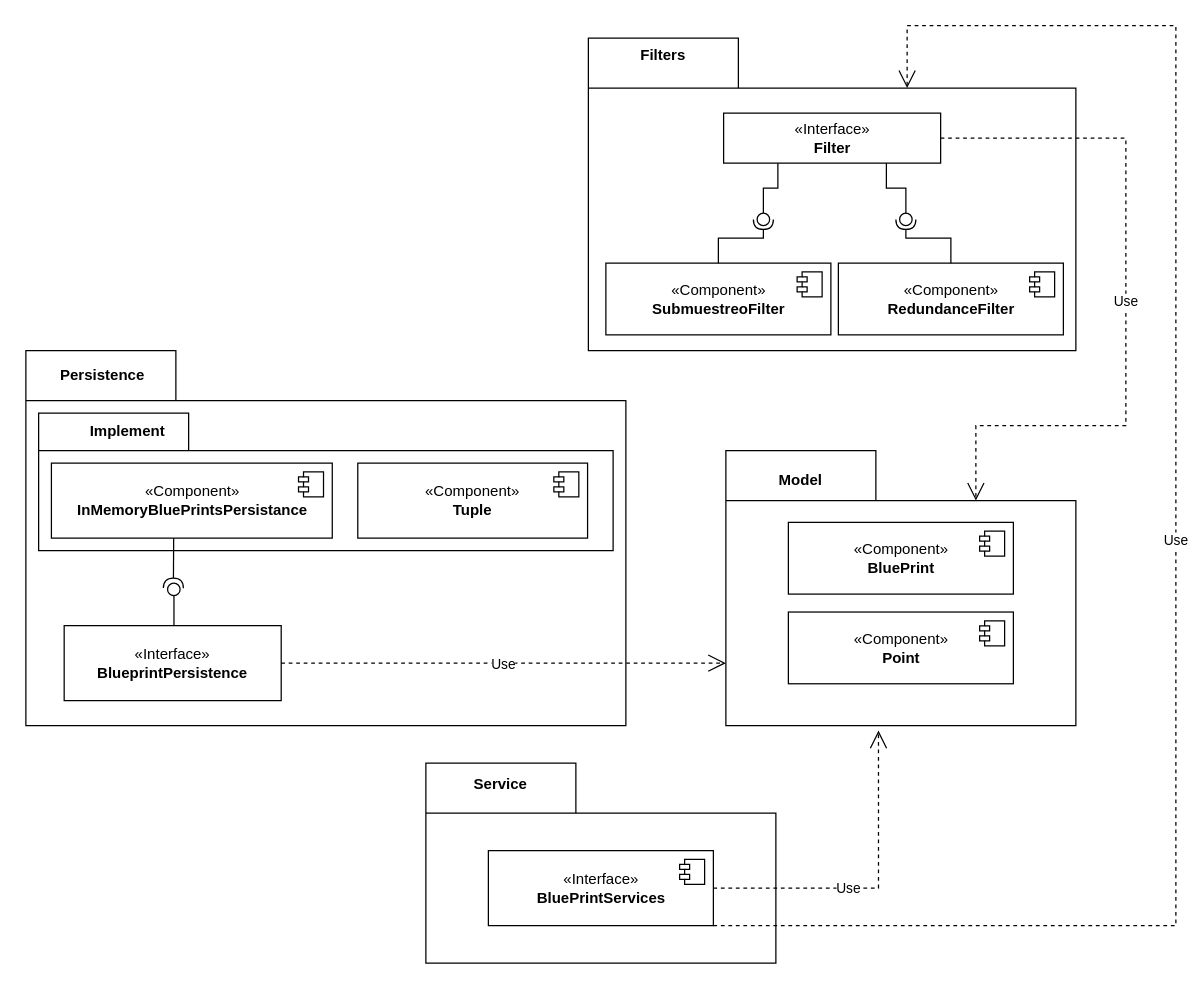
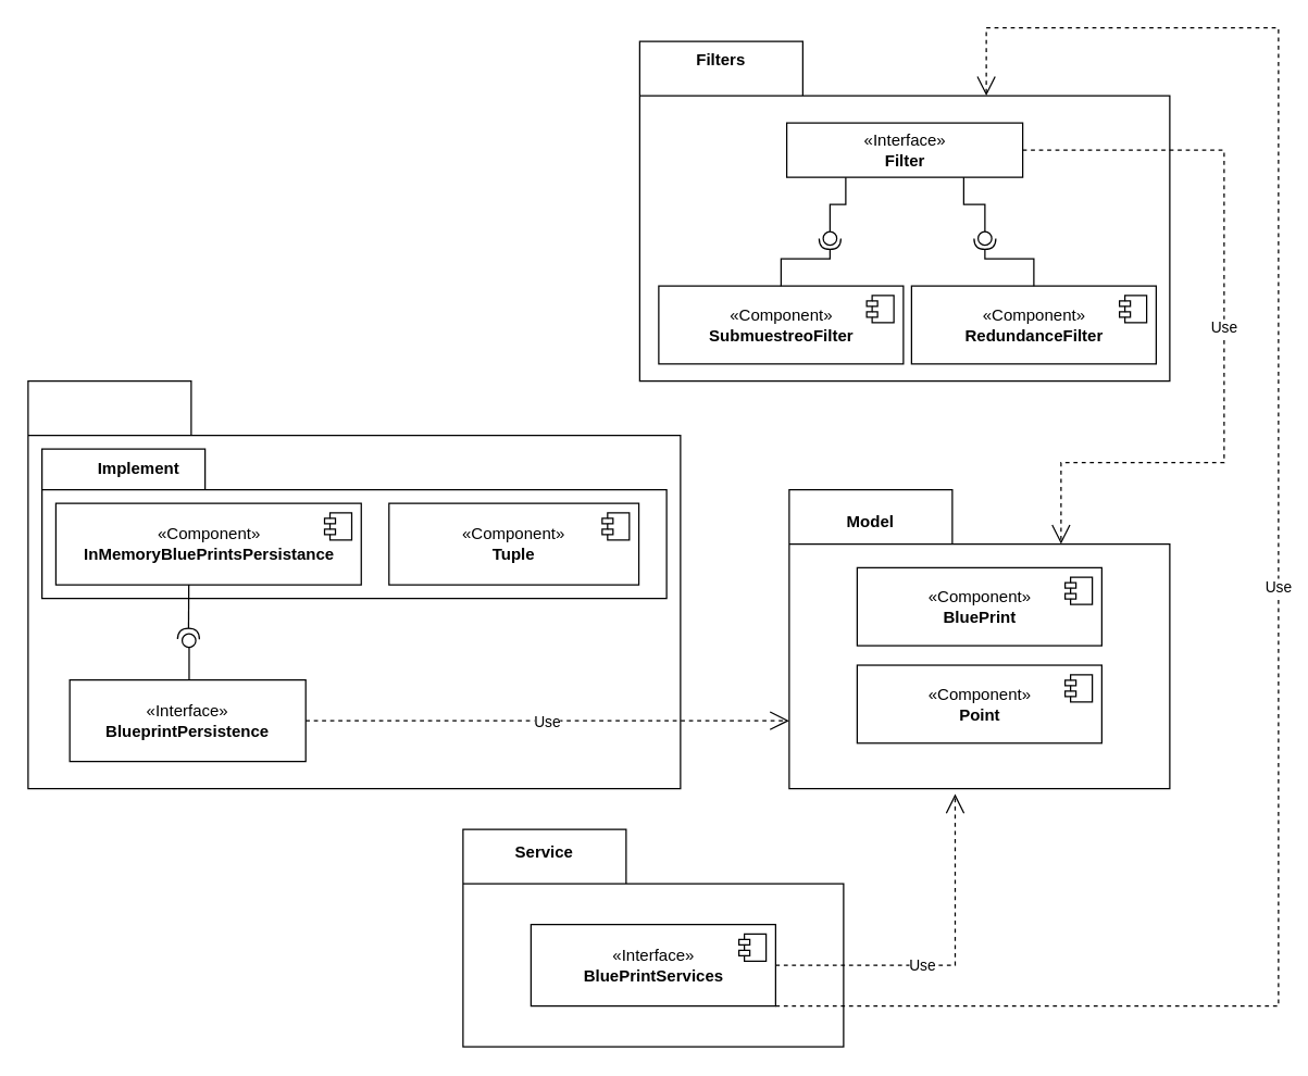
  <mxCell id="0" />
  <mxCell id="1" parent="0" />
  <mxCell id="2" value="" style="group" vertex="1" connectable="0" parent="1"><mxGeometry x="580" y="360" width="280" height="220" as="geometry" /></mxCell>
  <mxCell id="3" value="&lt;h3 style=&quot;border-color: var(--border-color);&quot;&gt;&lt;br&gt;&lt;/h3&gt;" style="shape=folder;fontStyle=1;spacingTop=10;tabWidth=120;tabHeight=40;tabPosition=left;html=1;align=center;noLabel=0;labelPosition=center;verticalLabelPosition=middle;verticalAlign=middle;" vertex="1" parent="2"><mxGeometry width="280" height="220" as="geometry" /></mxCell>
  <mxCell id="4" value="«Component»&lt;br&gt;&lt;b style=&quot;border-color: var(--border-color);&quot;&gt;BluePrint&lt;/b&gt;" style="html=1;dropTarget=0;" vertex="1" parent="2"><mxGeometry x="50" y="57.391" width="180" height="57.391" as="geometry" /></mxCell>
  <mxCell id="5" value="" style="shape=module;jettyWidth=8;jettyHeight=4;" vertex="1" parent="4"><mxGeometry x="1" width="20" height="20" relative="1" as="geometry"><mxPoint x="-27" y="7" as="offset" /></mxGeometry></mxCell>
  <mxCell id="6" value="&lt;b&gt;Model&lt;/b&gt;" style="text;html=1;strokeColor=none;fillColor=none;align=center;verticalAlign=middle;whiteSpace=wrap;rounded=0;" vertex="1" parent="2"><mxGeometry x="30" y="9.565" width="60" height="28.696" as="geometry" /></mxCell>
  <mxCell id="7" value="«Component»&lt;br&gt;&lt;b style=&quot;border-color: var(--border-color);&quot;&gt;Point&lt;br&gt;&lt;/b&gt;" style="html=1;dropTarget=0;" vertex="1" parent="2"><mxGeometry x="50" y="129.13" width="180" height="57.391" as="geometry" /></mxCell>
  <mxCell id="8" value="" style="shape=module;jettyWidth=8;jettyHeight=4;" vertex="1" parent="7"><mxGeometry x="1" width="20" height="20" relative="1" as="geometry"><mxPoint x="-27" y="7" as="offset" /></mxGeometry></mxCell>
  <mxCell id="9" value="" style="group" vertex="1" connectable="0" parent="1"><mxGeometry x="20" y="280" width="480" height="300" as="geometry" /></mxCell>
  <mxCell id="10" value="" style="group" vertex="1" connectable="0" parent="9"><mxGeometry width="480.0" height="300" as="geometry" /></mxCell>
  <mxCell id="11" value="&lt;h3 style=&quot;border-color: var(--border-color);&quot;&gt;&lt;br&gt;&lt;/h3&gt;" style="shape=folder;fontStyle=1;spacingTop=10;tabWidth=120;tabHeight=40;tabPosition=left;html=1;align=center;noLabel=0;labelPosition=center;verticalLabelPosition=middle;verticalAlign=middle;" vertex="1" parent="10"><mxGeometry width="480.0" height="300" as="geometry" /></mxCell>
  <mxCell id="12" value="&lt;h3 style=&quot;border-color: var(--border-color);&quot;&gt;&lt;br&gt;&lt;/h3&gt;" style="shape=folder;fontStyle=1;spacingTop=10;tabWidth=120;tabHeight=30;tabPosition=left;html=1;align=center;noLabel=0;labelPosition=center;verticalLabelPosition=middle;verticalAlign=middle;" vertex="1" parent="10"><mxGeometry x="10.213" y="50" width="459.574" height="110" as="geometry" /></mxCell>
  <mxCell id="13" value="«Component»&lt;br&gt;&lt;b style=&quot;border-color: var(--border-color);&quot;&gt;Tuple&lt;br&gt;&lt;/b&gt;" style="html=1;dropTarget=0;" vertex="1" parent="10"><mxGeometry x="265.532" y="90" width="183.83" height="60" as="geometry" /></mxCell>
  <mxCell id="14" value="" style="shape=module;jettyWidth=8;jettyHeight=4;" vertex="1" parent="13"><mxGeometry x="1" width="20" height="20" relative="1" as="geometry"><mxPoint x="-27" y="7" as="offset" /></mxGeometry></mxCell>
  <mxCell id="15" value="" style="group" vertex="1" connectable="0" parent="9"><mxGeometry x="20.426" y="5" width="224.681" height="275" as="geometry" /></mxCell>
  <mxCell id="16" value="«Interface»&lt;br style=&quot;border-color: var(--border-color);&quot;&gt;&lt;b style=&quot;border-color: var(--border-color);&quot;&gt;BlueprintPersistence&lt;/b&gt;" style="html=1;" parent="15" vertex="1"><mxGeometry x="10.213" y="215" width="173.617" height="60" as="geometry" /></mxCell>
- <mxCell id="17" value="&lt;b&gt;Persistence&lt;/b&gt;" style="text;html=1;strokeColor=none;fillColor=none;align=center;verticalAlign=middle;whiteSpace=wrap;rounded=0;" vertex="1" parent="15"><mxGeometry x="10.213" width="61.277" height="30" as="geometry" /></mxCell>
  <mxCell id="18" value="&lt;b&gt;Implement&lt;/b&gt;" style="text;html=1;strokeColor=none;fillColor=none;align=center;verticalAlign=middle;whiteSpace=wrap;rounded=0;" vertex="1" parent="15"><mxGeometry x="30.638" y="45" width="61.277" height="30" as="geometry" /></mxCell>
  <mxCell id="19" value="«Component»&lt;br&gt;&lt;b style=&quot;border-color: var(--border-color);&quot;&gt;InMemoryBluePrintsPersistance&lt;/b&gt;" style="html=1;dropTarget=0;" vertex="1" parent="15"><mxGeometry y="85" width="224.681" height="60" as="geometry" /></mxCell>
  <mxCell id="20" value="" style="shape=module;jettyWidth=8;jettyHeight=4;" vertex="1" parent="19"><mxGeometry x="1" width="20" height="20" relative="1" as="geometry"><mxPoint x="-27" y="7" as="offset" /></mxGeometry></mxCell>
  <mxCell id="21" value="" style="rounded=0;orthogonalLoop=1;jettySize=auto;html=1;endArrow=none;endFill=0;sketch=0;sourcePerimeterSpacing=0;targetPerimeterSpacing=0;" edge="1" parent="15"><mxGeometry relative="1" as="geometry"><mxPoint x="98.043" y="215" as="sourcePoint" /><mxPoint x="98.043" y="191" as="targetPoint" /></mxGeometry></mxCell>
  <mxCell id="22" value="" style="ellipse;whiteSpace=wrap;html=1;align=center;aspect=fixed;resizable=0;points=[];outlineConnect=0;sketch=0;" vertex="1" parent="15"><mxGeometry x="92.936" y="181" width="10" height="10" as="geometry" /></mxCell>
  <mxCell id="23" value="" style="rounded=0;orthogonalLoop=1;jettySize=auto;html=1;endArrow=halfCircle;endFill=0;endSize=6;strokeWidth=1;sketch=0;edgeStyle=elbowEdgeStyle;exitX=0.449;exitY=1.047;exitDx=0;exitDy=0;exitPerimeter=0;" edge="1" parent="15"><mxGeometry relative="1" as="geometry"><mxPoint x="97.818" y="144.82" as="sourcePoint" /><mxPoint x="98.043" y="185" as="targetPoint" /></mxGeometry></mxCell>
  <mxCell id="24" value="" style="group" vertex="1" connectable="0" parent="1"><mxGeometry x="340" y="610" width="280" height="160" as="geometry" /></mxCell>
  <mxCell id="25" value="&lt;h3 style=&quot;border-color: var(--border-color);&quot;&gt;&lt;br&gt;&lt;/h3&gt;" style="shape=folder;fontStyle=1;spacingTop=10;tabWidth=120;tabHeight=40;tabPosition=left;html=1;align=center;noLabel=0;labelPosition=center;verticalLabelPosition=middle;verticalAlign=middle;" vertex="1" parent="24"><mxGeometry width="280" height="160" as="geometry" /></mxCell>
  <mxCell id="26" value="&lt;b&gt;Service&lt;/b&gt;" style="text;html=1;strokeColor=none;fillColor=none;align=center;verticalAlign=middle;whiteSpace=wrap;rounded=0;" vertex="1" parent="24"><mxGeometry x="30" y="6.957" width="60" height="20.87" as="geometry" /></mxCell>
  <mxCell id="27" value="«Interface»&lt;br&gt;&lt;b&gt;BluePrintServices&lt;/b&gt;" style="html=1;dropTarget=0;" vertex="1" parent="24"><mxGeometry x="50" y="70" width="180" height="60" as="geometry" /></mxCell>
  <mxCell id="28" value="" style="shape=module;jettyWidth=8;jettyHeight=4;" vertex="1" parent="27"><mxGeometry x="1" width="20" height="20" relative="1" as="geometry"><mxPoint x="-27" y="7" as="offset" /></mxGeometry></mxCell>
  <mxCell id="29" value="Use" style="endArrow=open;endSize=12;dashed=1;html=1;rounded=0;exitX=1;exitY=0.5;exitDx=0;exitDy=0;edgeStyle=orthogonalEdgeStyle;" edge="1" parent="1" source="16"><mxGeometry width="160" relative="1" as="geometry"><mxPoint x="260" y="540" as="sourcePoint" /><mxPoint x="580" y="530" as="targetPoint" /></mxGeometry></mxCell>
  <mxCell id="30" value="Use" style="endArrow=open;endSize=12;dashed=1;html=1;rounded=0;exitX=1;exitY=0.5;exitDx=0;exitDy=0;entryX=0.436;entryY=1.018;entryDx=0;entryDy=0;entryPerimeter=0;edgeStyle=orthogonalEdgeStyle;" edge="1" parent="1" source="27" target="3"><mxGeometry x="-0.156" width="160" relative="1" as="geometry"><mxPoint x="310" y="590" as="sourcePoint" /><mxPoint x="470" y="590" as="targetPoint" /><mxPoint x="-1" as="offset" /></mxGeometry></mxCell>
  <mxCell id="31" value="" style="group" vertex="1" connectable="0" parent="1"><mxGeometry x="470" y="29.995" width="390" height="250.005" as="geometry" /></mxCell>
  <mxCell id="32" value="&lt;h3 style=&quot;border-color: var(--border-color);&quot;&gt;&lt;br&gt;&lt;/h3&gt;" style="shape=folder;fontStyle=1;spacingTop=10;tabWidth=120;tabHeight=40;tabPosition=left;html=1;align=center;noLabel=0;labelPosition=center;verticalLabelPosition=middle;verticalAlign=middle;" vertex="1" parent="31"><mxGeometry y="0.005" width="390" height="250" as="geometry" /></mxCell>
  <mxCell id="33" value="«Component»&lt;br&gt;&lt;b style=&quot;border-color: var(--border-color);&quot;&gt;RedundanceFilter&lt;/b&gt;" style="html=1;dropTarget=0;" vertex="1" parent="31"><mxGeometry x="200" y="180.006" width="180" height="57.391" as="geometry" /></mxCell>
  <mxCell id="34" value="" style="shape=module;jettyWidth=8;jettyHeight=4;" vertex="1" parent="33"><mxGeometry x="1" width="20" height="20" relative="1" as="geometry"><mxPoint x="-27" y="7" as="offset" /></mxGeometry></mxCell>
  <mxCell id="35" value="«Component»&lt;br&gt;&lt;b style=&quot;border-color: var(--border-color);&quot;&gt;SubmuestreoFilter&lt;/b&gt;" style="html=1;dropTarget=0;" vertex="1" parent="31"><mxGeometry x="14" y="180.006" width="180" height="57.391" as="geometry" /></mxCell>
  <mxCell id="36" value="" style="shape=module;jettyWidth=8;jettyHeight=4;" vertex="1" parent="35"><mxGeometry x="1" width="20" height="20" relative="1" as="geometry"><mxPoint x="-27" y="7" as="offset" /></mxGeometry></mxCell>
  <mxCell id="37" value="&lt;b&gt;Filters&lt;/b&gt;" style="text;html=1;strokeColor=none;fillColor=none;align=center;verticalAlign=middle;whiteSpace=wrap;rounded=0;" vertex="1" parent="31"><mxGeometry x="30" width="60" height="28.696" as="geometry" /></mxCell>
  <mxCell id="38" value="«Interface»&lt;br style=&quot;border-color: var(--border-color);&quot;&gt;&lt;b style=&quot;border-color: var(--border-color);&quot;&gt;Filter&lt;/b&gt;" style="html=1;" vertex="1" parent="31"><mxGeometry x="108.19" y="60.005" width="173.62" height="40" as="geometry" /></mxCell>
  <mxCell id="39" value="" style="rounded=0;orthogonalLoop=1;jettySize=auto;html=1;endArrow=none;endFill=0;sketch=0;sourcePerimeterSpacing=0;targetPerimeterSpacing=0;exitX=0.75;exitY=1;exitDx=0;exitDy=0;edgeStyle=orthogonalEdgeStyle;" edge="1" target="41" parent="31" source="38"><mxGeometry relative="1" as="geometry"><mxPoint x="234" y="145.005" as="sourcePoint" /></mxGeometry></mxCell>
  <mxCell id="40" value="" style="rounded=0;orthogonalLoop=1;jettySize=auto;html=1;endArrow=halfCircle;endFill=0;entryX=0.5;entryY=0.5;endSize=6;strokeWidth=1;sketch=0;exitX=0.5;exitY=0;exitDx=0;exitDy=0;edgeStyle=orthogonalEdgeStyle;" edge="1" target="41" parent="31" source="33"><mxGeometry relative="1" as="geometry"><mxPoint x="274" y="145.005" as="sourcePoint" /></mxGeometry></mxCell>
  <mxCell id="41" value="" style="ellipse;whiteSpace=wrap;html=1;align=center;aspect=fixed;resizable=0;points=[];outlineConnect=0;sketch=0;" vertex="1" parent="31"><mxGeometry x="249" y="140.005" width="10" height="10" as="geometry" /></mxCell>
  <mxCell id="42" value="" style="rounded=0;orthogonalLoop=1;jettySize=auto;html=1;endArrow=none;endFill=0;sketch=0;sourcePerimeterSpacing=0;targetPerimeterSpacing=0;exitX=0.25;exitY=1;exitDx=0;exitDy=0;edgeStyle=orthogonalEdgeStyle;" edge="1" target="44" parent="31" source="38"><mxGeometry relative="1" as="geometry"><mxPoint x="120" y="145.005" as="sourcePoint" /></mxGeometry></mxCell>
  <mxCell id="43" value="" style="rounded=0;orthogonalLoop=1;jettySize=auto;html=1;endArrow=halfCircle;endFill=0;entryX=0.5;entryY=0.5;endSize=6;strokeWidth=1;sketch=0;exitX=0.5;exitY=0;exitDx=0;exitDy=0;edgeStyle=orthogonalEdgeStyle;" edge="1" target="44" parent="31" source="35"><mxGeometry relative="1" as="geometry"><mxPoint x="160" y="145.005" as="sourcePoint" /></mxGeometry></mxCell>
  <mxCell id="44" value="" style="ellipse;whiteSpace=wrap;html=1;align=center;aspect=fixed;resizable=0;points=[];outlineConnect=0;sketch=0;" vertex="1" parent="31"><mxGeometry x="135" y="140.005" width="10" height="10" as="geometry" /></mxCell>
  <mxCell id="45" value="Use" style="endArrow=open;endSize=12;dashed=1;html=1;rounded=0;entryX=0;entryY=0;entryDx=255;entryDy=40;entryPerimeter=0;edgeStyle=orthogonalEdgeStyle;exitX=1;exitY=1;exitDx=0;exitDy=0;" edge="1" parent="1" source="27" target="32"><mxGeometry width="160" relative="1" as="geometry"><mxPoint x="580" y="770" as="sourcePoint" /><mxPoint x="740" y="770" as="targetPoint" /><Array as="points"><mxPoint x="940" y="740" /><mxPoint x="940" y="20" /><mxPoint x="725" y="20" /></Array></mxGeometry></mxCell>
  <mxCell id="46" value="Use" style="endArrow=open;endSize=12;dashed=1;html=1;rounded=0;exitX=1;exitY=0.5;exitDx=0;exitDy=0;entryX=0;entryY=0;entryDx=200;entryDy=40;entryPerimeter=0;edgeStyle=orthogonalEdgeStyle;" edge="1" parent="1" source="38" target="3"><mxGeometry width="160" relative="1" as="geometry"><mxPoint x="730" y="320" as="sourcePoint" /><mxPoint x="890" y="320" as="targetPoint" /><Array as="points"><mxPoint x="900" y="110" /><mxPoint x="900" y="340" /><mxPoint x="780" y="340" /></Array></mxGeometry></mxCell>
